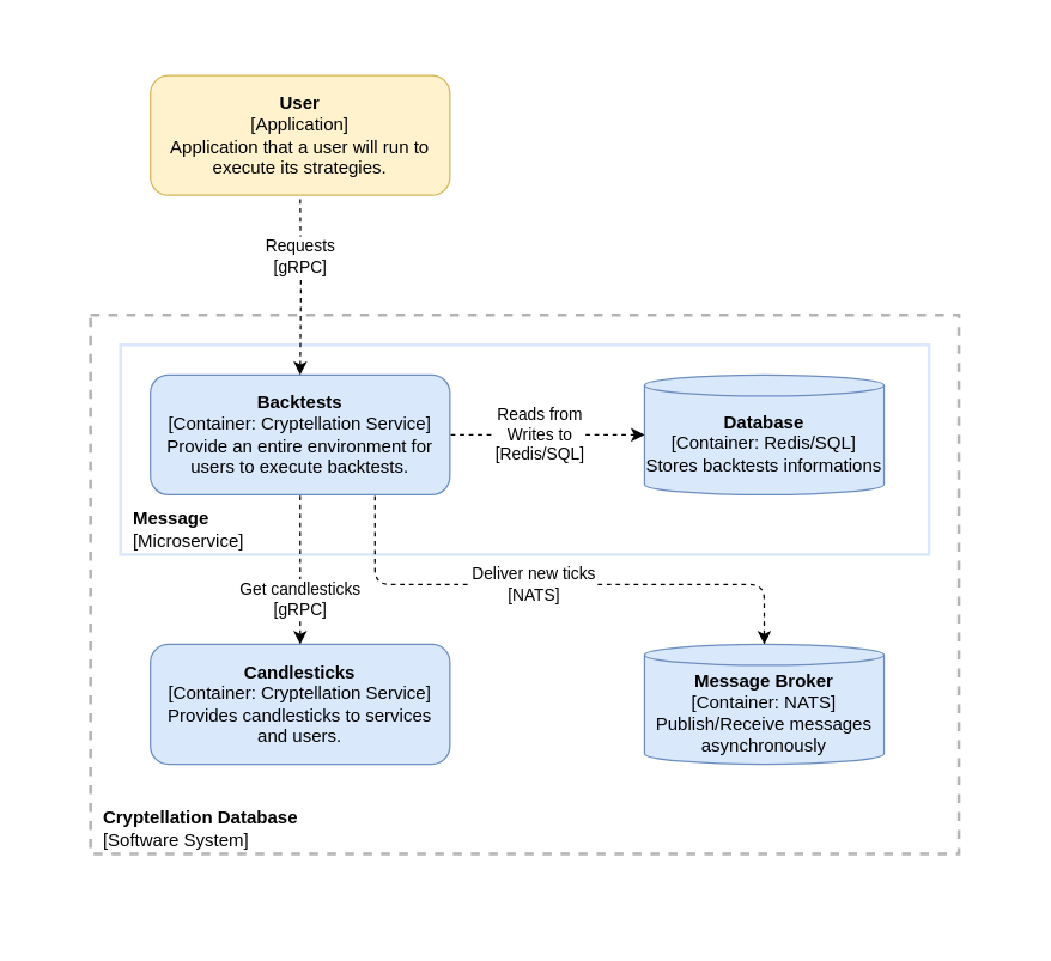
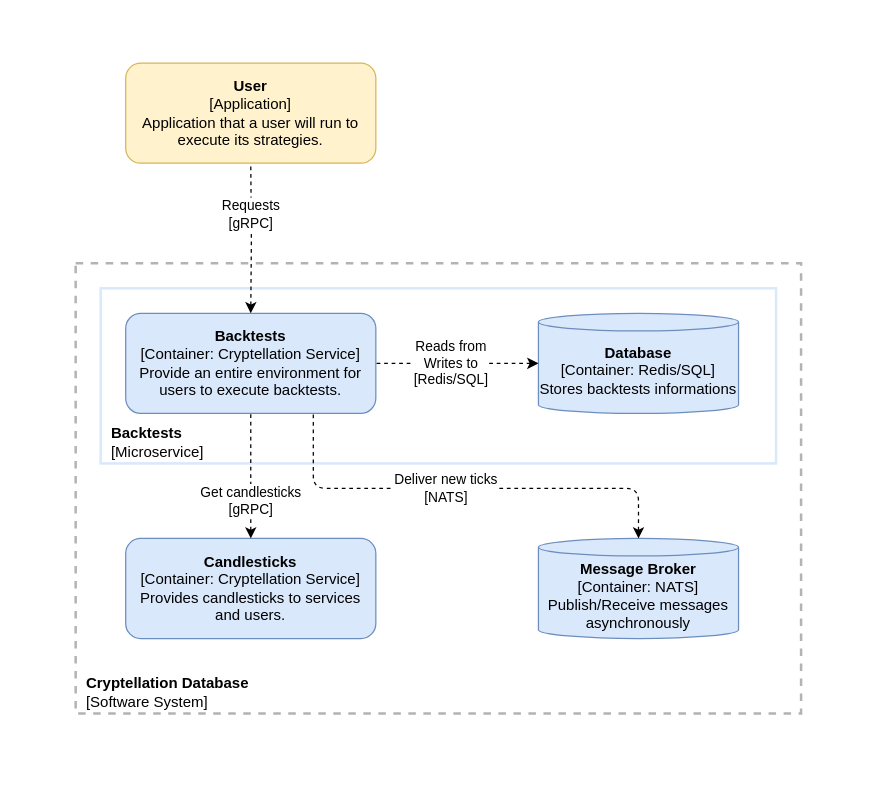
  <mxCell id="0" />
  <mxCell id="1" parent="0" />
  <mxCell id="2" value="" style="rounded=1;whiteSpace=wrap;html=1;labelBackgroundColor=none;strokeColor=none;strokeWidth=2;fillColor=default;" parent="1" vertex="1"><mxGeometry x="20" y="20" width="660" height="600" as="geometry" /></mxCell>
  <mxCell id="3" value="&lt;b style=&quot;&quot;&gt;&amp;nbsp; Cryptellation Database&lt;br&gt;&amp;nbsp;&amp;nbsp;&lt;/b&gt;&lt;span style=&quot;&quot;&gt;[Software System]&lt;/span&gt;" style="rounded=0;whiteSpace=wrap;html=1;fillColor=none;dashed=1;strokeWidth=2;strokeColor=#B3B3B3;align=left;verticalAlign=bottom;" parent="1" vertex="1"><mxGeometry x="60" y="210" width="580" height="360" as="geometry" /></mxCell>
- <mxCell id="4" value="&amp;nbsp; &lt;b&gt;Message&lt;/b&gt;&lt;br&gt;&amp;nbsp; [Microservice]" style="rounded=0;whiteSpace=wrap;html=1;labelBackgroundColor=none;strokeColor=#DAE8FC;strokeWidth=2;fillColor=none;verticalAlign=bottom;align=left;" parent="1" vertex="1"><mxGeometry x="80" y="230" width="540" height="140" as="geometry" /></mxCell>
+ <mxCell id="4" value="&amp;nbsp; &lt;b&gt;Backtests&lt;/b&gt;&lt;br&gt;&amp;nbsp; [Microservice]" style="rounded=0;whiteSpace=wrap;html=1;labelBackgroundColor=none;strokeColor=#DAE8FC;strokeWidth=2;fillColor=none;verticalAlign=bottom;align=left;" parent="1" vertex="1"><mxGeometry x="80" y="230" width="540" height="140" as="geometry" /></mxCell>
  <mxCell id="5" value="&lt;b&gt;Backtests&lt;/b&gt;&lt;br&gt;[Container: Cryptellation Service]&lt;br&gt;Provide an entire environment for users to execute backtests." style="rounded=1;whiteSpace=wrap;html=1;fillColor=#dae8fc;strokeColor=#6c8ebf;" parent="1" vertex="1"><mxGeometry x="100" y="250" width="200" height="80" as="geometry" /></mxCell>
  <mxCell id="6" value="&lt;b&gt;Database&lt;/b&gt;&lt;br&gt;[Container: Redis/SQL]&lt;br&gt;Stores backtests informations" style="shape=cylinder3;whiteSpace=wrap;html=1;boundedLbl=1;backgroundOutline=1;size=7;fillColor=#dae8fc;strokeColor=#6c8ebf;" parent="1" vertex="1"><mxGeometry x="430" y="250" width="160" height="80" as="geometry" /></mxCell>
  <mxCell id="7" value="&lt;font face=&quot;helvetica&quot;&gt;Reads from&lt;br&gt;Writes to&lt;br&gt;[Redis/SQL]&lt;br&gt;&lt;/font&gt;" style="endArrow=none;dashed=1;html=1;exitX=0;exitY=0.5;exitDx=0;exitDy=0;entryX=1;entryY=0.5;entryDx=0;entryDy=0;edgeStyle=orthogonalEdgeStyle;startArrow=classic;startFill=1;exitPerimeter=0;" parent="1" source="6" target="5" edge="1"><mxGeometry x="0.077" width="50" height="50" relative="1" as="geometry"><mxPoint x="260" y="470" as="sourcePoint" /><mxPoint x="260" y="340" as="targetPoint" /><mxPoint as="offset" /></mxGeometry></mxCell>
  <mxCell id="8" value="&lt;b style=&quot;color: rgb(0 , 0 , 0) ; font-family: &amp;#34;helvetica&amp;#34; ; font-size: 12px ; font-style: normal ; letter-spacing: normal ; text-align: center ; text-indent: 0px ; text-transform: none ; word-spacing: 0px&quot;&gt;User&lt;/b&gt;&lt;br style=&quot;color: rgb(0 , 0 , 0) ; font-family: &amp;#34;helvetica&amp;#34; ; font-size: 12px ; font-style: normal ; font-weight: 400 ; letter-spacing: normal ; text-align: center ; text-indent: 0px ; text-transform: none ; word-spacing: 0px&quot;&gt;&lt;span style=&quot;color: rgb(0 , 0 , 0) ; font-family: &amp;#34;helvetica&amp;#34; ; font-size: 12px ; font-style: normal ; font-weight: 400 ; letter-spacing: normal ; text-align: center ; text-indent: 0px ; text-transform: none ; word-spacing: 0px ; display: inline ; float: none&quot;&gt;[Application]&lt;/span&gt;&lt;br style=&quot;color: rgb(0 , 0 , 0) ; font-family: &amp;#34;helvetica&amp;#34; ; font-size: 12px ; font-style: normal ; font-weight: 400 ; letter-spacing: normal ; text-align: center ; text-indent: 0px ; text-transform: none ; word-spacing: 0px&quot;&gt;&lt;span style=&quot;color: rgb(0 , 0 , 0) ; font-family: &amp;#34;helvetica&amp;#34; ; font-size: 12px ; font-style: normal ; font-weight: 400 ; letter-spacing: normal ; text-align: center ; text-indent: 0px ; text-transform: none ; word-spacing: 0px ; display: inline ; float: none&quot;&gt;Application that a user will run to execute its strategies.&lt;/span&gt;" style="rounded=1;whiteSpace=wrap;html=1;strokeColor=#d6b656;strokeWidth=1;fillColor=#fff2cc;" parent="1" vertex="1"><mxGeometry x="100" y="50" width="200" height="80" as="geometry" /></mxCell>
  <mxCell id="9" value="&lt;font face=&quot;helvetica&quot;&gt;Requests&lt;br&gt;[gRPC]&lt;br&gt;&lt;/font&gt;" style="endArrow=none;dashed=1;html=1;entryX=0.5;entryY=1;entryDx=0;entryDy=0;edgeStyle=orthogonalEdgeStyle;startArrow=classic;startFill=1;" parent="1" target="8" edge="1"><mxGeometry x="0.333" width="50" height="50" relative="1" as="geometry"><mxPoint x="200" y="250" as="sourcePoint" /><mxPoint x="310" y="300" as="targetPoint" /><mxPoint as="offset" /></mxGeometry></mxCell>
  <mxCell id="10" value="&lt;b&gt;Candlesticks&lt;/b&gt;&lt;br&gt;[Container: Cryptellation Service]&lt;br&gt;Provides candlesticks to services and users." style="rounded=1;whiteSpace=wrap;html=1;fillColor=#dae8fc;strokeColor=#6c8ebf;" parent="1" vertex="1"><mxGeometry x="100" y="430" width="200" height="80" as="geometry" /></mxCell>
  <mxCell id="11" value="&lt;font face=&quot;helvetica&quot;&gt;Get candlesticks&lt;br&gt;[gRPC]&lt;br&gt;&lt;/font&gt;" style="endArrow=none;dashed=1;html=1;entryX=0.5;entryY=1;entryDx=0;entryDy=0;edgeStyle=orthogonalEdgeStyle;startArrow=classic;startFill=1;exitX=0.5;exitY=0;exitDx=0;exitDy=0;" parent="1" source="10" target="5" edge="1"><mxGeometry x="-0.4" width="50" height="50" relative="1" as="geometry"><mxPoint x="210" y="260" as="sourcePoint" /><mxPoint x="210" y="140" as="targetPoint" /><mxPoint as="offset" /><Array as="points" /></mxGeometry></mxCell>
  <mxCell id="12" value="&lt;b&gt;Message Broker&lt;/b&gt;&lt;br&gt;[Container: NATS]&lt;br&gt;Publish/Receive messages asynchronously" style="shape=cylinder3;whiteSpace=wrap;html=1;boundedLbl=1;backgroundOutline=1;size=7;fillColor=#dae8fc;strokeColor=#6c8ebf;" parent="1" vertex="1"><mxGeometry x="430" y="430" width="160" height="80" as="geometry" /></mxCell>
  <mxCell id="13" value="&lt;font face=&quot;helvetica&quot;&gt;Deliver new ticks&lt;br&gt;[NATS]&lt;br&gt;&lt;/font&gt;" style="endArrow=none;dashed=1;html=1;exitX=0.5;exitY=0;exitDx=0;exitDy=0;entryX=0.75;entryY=1;entryDx=0;entryDy=0;edgeStyle=orthogonalEdgeStyle;startArrow=classic;startFill=1;exitPerimeter=0;" parent="1" source="12" target="5" edge="1"><mxGeometry x="0.077" width="50" height="50" relative="1" as="geometry"><mxPoint x="440" y="300" as="sourcePoint" /><mxPoint x="310" y="300" as="targetPoint" /><mxPoint as="offset" /><Array as="points"><mxPoint x="510" y="390" /><mxPoint x="250" y="390" /></Array></mxGeometry></mxCell>
